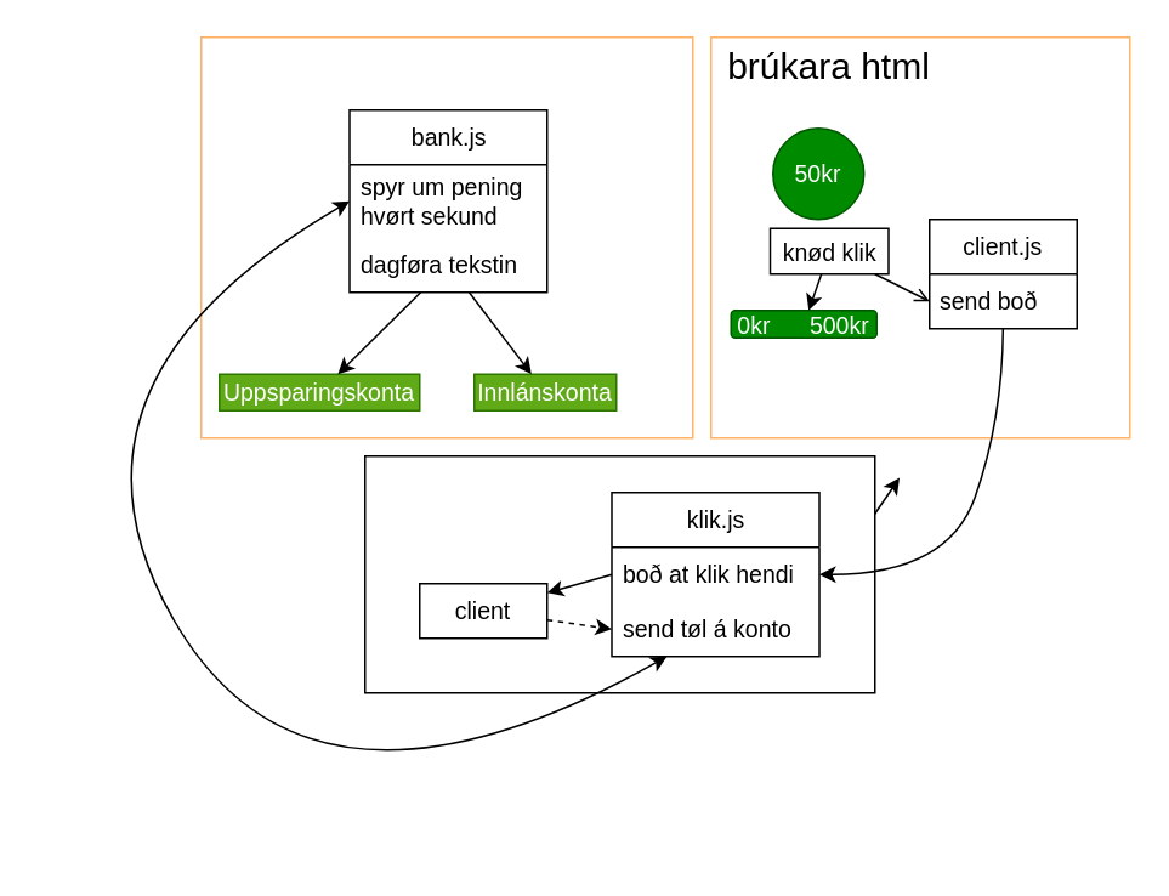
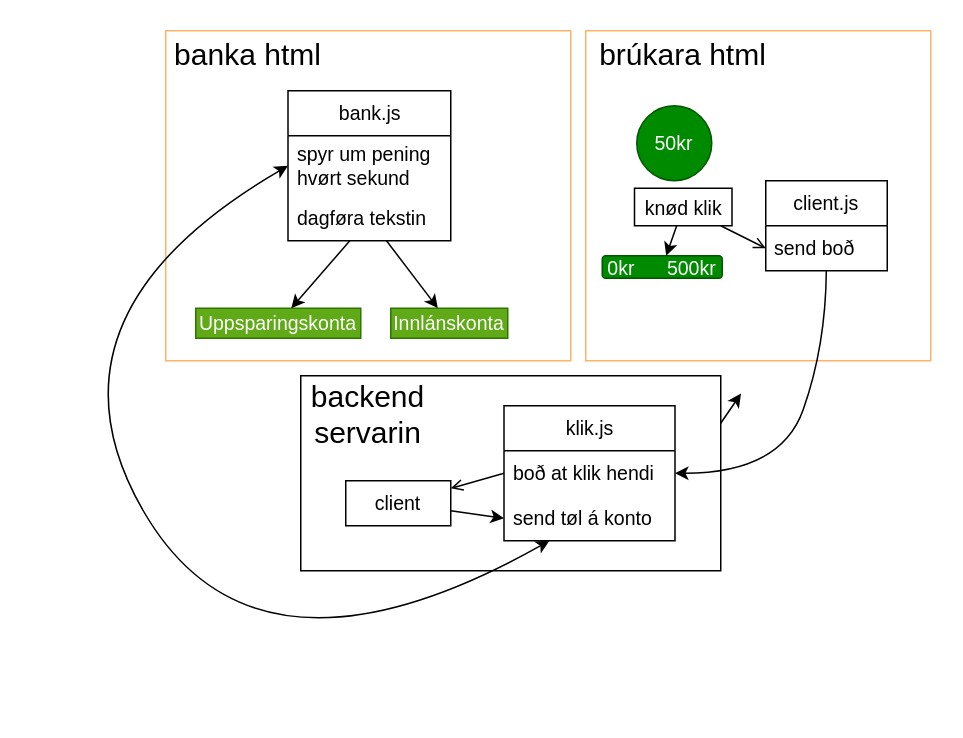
  <mxCell id="0" />
  <mxCell id="1" parent="0" />
  <mxCell id="2" value="" style="edgeStyle=none;html=1;strokeColor=#000000;fontSize=8;" parent="1" edge="1"><mxGeometry relative="1" as="geometry"><mxPoint x="446.85" y="330" as="sourcePoint" /><mxPoint x="493.5" y="261.898" as="targetPoint" /></mxGeometry></mxCell>
  <mxCell id="3" value="&lt;font style=&quot;font-size: 24px;&quot;&gt;&lt;br&gt;&lt;/font&gt;" style="rounded=0;whiteSpace=wrap;html=1;strokeColor=#FFB366;" vertex="1" parent="1"><mxGeometry x="110" y="20" width="270" height="220" as="geometry" /></mxCell>
  <mxCell id="4" value="" style="rounded=0;whiteSpace=wrap;html=1;strokeColor=#FFB366;" vertex="1" parent="1"><mxGeometry x="390" y="20" width="230" height="220" as="geometry" /></mxCell>
+ <mxCell id="5" value="banka html" style="text;html=1;strokeColor=none;fillColor=none;align=center;verticalAlign=middle;whiteSpace=wrap;rounded=0;fontSize=20;" vertex="1" parent="1"><mxGeometry x="110" y="20" width="110" height="30" as="geometry" /></mxCell>
  <mxCell id="6" value="brúkara html" style="text;html=1;strokeColor=none;fillColor=none;align=center;verticalAlign=middle;whiteSpace=wrap;rounded=0;fontSize=20;" vertex="1" parent="1"><mxGeometry x="390" y="20" width="130" height="30" as="geometry" /></mxCell>
  <mxCell id="7" value="&lt;div style=&quot;text-align: center;&quot;&gt;&lt;br&gt;&lt;/div&gt;" style="rounded=0;whiteSpace=wrap;html=1;" vertex="1" parent="1"><mxGeometry x="200" y="250" width="280" height="130" as="geometry" /></mxCell>
+ <mxCell id="8" value="backend servarin" style="text;html=1;strokeColor=none;fillColor=none;align=center;verticalAlign=middle;whiteSpace=wrap;rounded=0;fontSize=20;" vertex="1" parent="1"><mxGeometry x="200" y="250" width="90" height="50" as="geometry" /></mxCell>
  <mxCell id="9" value="klik.js" style="swimlane;fontStyle=0;childLayout=stackLayout;horizontal=1;startSize=30;horizontalStack=0;resizeParent=1;resizeParentMax=0;resizeLast=0;collapsible=1;marginBottom=0;whiteSpace=wrap;html=1;fontSize=13;" vertex="1" parent="1"><mxGeometry x="335.5" y="270" width="114" height="90" as="geometry" /></mxCell>
  <mxCell id="10" value="boð at klik hendi" style="text;strokeColor=none;fillColor=none;align=left;verticalAlign=middle;spacingLeft=4;spacingRight=4;overflow=hidden;points=[[0,0.5],[1,0.5]];portConstraint=eastwest;rotatable=0;whiteSpace=wrap;html=1;fontSize=13;" vertex="1" parent="9"><mxGeometry y="30" width="114" height="30" as="geometry" /></mxCell>
  <mxCell id="11" value="send tøl á konto" style="text;strokeColor=none;fillColor=none;align=left;verticalAlign=middle;spacingLeft=4;spacingRight=4;overflow=hidden;points=[[0,0.5],[1,0.5]];portConstraint=eastwest;rotatable=0;whiteSpace=wrap;html=1;fontSize=13;" vertex="1" parent="9"><mxGeometry y="60" width="114" height="30" as="geometry" /></mxCell>
  <mxCell id="12" value="bank.js" style="swimlane;fontStyle=0;childLayout=stackLayout;horizontal=1;startSize=30;horizontalStack=0;resizeParent=1;resizeParentMax=0;resizeLast=0;collapsible=1;marginBottom=0;whiteSpace=wrap;html=1;fontSize=13;" vertex="1" parent="1"><mxGeometry x="191.5" y="60" width="108.5" height="100" as="geometry"><mxRectangle x="220" y="170" width="60" height="30" as="alternateBounds" /></mxGeometry></mxCell>
  <mxCell id="13" value="spyr um pening hvørt sekund" style="text;strokeColor=none;fillColor=none;align=left;verticalAlign=middle;spacingLeft=4;spacingRight=4;overflow=hidden;points=[[0,0.5],[1,0.5]];portConstraint=eastwest;rotatable=0;whiteSpace=wrap;html=1;fontSize=13;" vertex="1" parent="12"><mxGeometry y="30" width="108.5" height="40" as="geometry" /></mxCell>
  <mxCell id="14" value="dagføra tekstin" style="text;strokeColor=none;fillColor=none;align=left;verticalAlign=middle;spacingLeft=4;spacingRight=4;overflow=hidden;points=[[0,0.5],[1,0.5]];portConstraint=eastwest;rotatable=0;whiteSpace=wrap;html=1;fontSize=13;" vertex="1" parent="12"><mxGeometry y="70" width="108.5" height="30" as="geometry" /></mxCell>
  <mxCell id="15" value="50kr" style="ellipse;whiteSpace=wrap;html=1;aspect=fixed;fontSize=13;fillColor=#008a00;fontColor=#ffffff;strokeColor=#005700;" vertex="1" parent="1"><mxGeometry x="424" y="70" width="50" height="50" as="geometry" /></mxCell>
  <mxCell id="16" value="0kr&amp;nbsp; &amp;nbsp; &amp;nbsp; 500kr" style="rounded=1;whiteSpace=wrap;html=1;fontSize=13;fillColor=#008a00;fontColor=#ffffff;strokeColor=#005700;" vertex="1" parent="1"><mxGeometry x="401" y="170" width="80" height="15" as="geometry" /></mxCell>
  <mxCell id="17" style="edgeStyle=none;html=1;entryX=0;entryY=0.5;entryDx=0;entryDy=0;fontSize=13;startArrow=none;startFill=0;endArrow=open;" edge="1" parent="1" source="30" target="20"><mxGeometry relative="1" as="geometry"><mxPoint x="479.5" y="150" as="sourcePoint" /></mxGeometry></mxCell>
  <mxCell id="18" style="edgeStyle=none;html=1;fontSize=13;startArrow=none;startFill=0;" edge="1" parent="1" source="30" target="16"><mxGeometry relative="1" as="geometry"><mxPoint x="446.176" y="150" as="sourcePoint" /></mxGeometry></mxCell>
  <mxCell id="19" value="client.js" style="swimlane;fontStyle=0;childLayout=stackLayout;horizontal=1;startSize=30;horizontalStack=0;resizeParent=1;resizeParentMax=0;resizeLast=0;collapsible=1;marginBottom=0;whiteSpace=wrap;html=1;fontSize=13;" vertex="1" parent="1"><mxGeometry x="510" y="120" width="81" height="60" as="geometry"><mxRectangle x="220" y="170" width="60" height="30" as="alternateBounds" /></mxGeometry></mxCell>
  <mxCell id="20" value="send boð" style="text;strokeColor=none;fillColor=none;align=left;verticalAlign=middle;spacingLeft=4;spacingRight=4;overflow=hidden;points=[[0,0.5],[1,0.5]];portConstraint=eastwest;rotatable=0;whiteSpace=wrap;html=1;fontSize=13;" vertex="1" parent="19"><mxGeometry y="30" width="81" height="30" as="geometry" /></mxCell>
  <mxCell id="21" value="" style="curved=1;endArrow=classic;html=1;fontSize=13;entryX=1;entryY=0.5;entryDx=0;entryDy=0;" edge="1" parent="1" source="20" target="10"><mxGeometry width="50" height="50" relative="1" as="geometry"><mxPoint x="560" y="190" as="sourcePoint" /><mxPoint x="580" y="330" as="targetPoint" /><Array as="points"><mxPoint x="550" y="230" /><mxPoint x="520" y="315" /></Array></mxGeometry></mxCell>
- <mxCell id="22" style="edgeStyle=none;html=1;fontSize=13;exitX=0;exitY=0.5;exitDx=0;exitDy=0;" edge="1" parent="1" source="10" target="29"><mxGeometry relative="1" as="geometry"><mxPoint x="415.42" y="265.04" as="targetPoint" /></mxGeometry></mxCell>
+ <mxCell id="22" style="edgeStyle=none;html=1;fontSize=13;exitX=0;exitY=0.5;exitDx=0;exitDy=0;endArrow=open;" edge="1" parent="1" source="10" target="29"><mxGeometry relative="1" as="geometry"><mxPoint x="415.42" y="265.04" as="targetPoint" /></mxGeometry></mxCell>
  <mxCell id="23" value="Innlánskonta" style="rounded=0;whiteSpace=wrap;html=1;fontSize=13;fillColor=#60a917;fontColor=#ffffff;strokeColor=#2D7600;" vertex="1" parent="1"><mxGeometry x="260" y="205" width="78" height="20" as="geometry" /></mxCell>
- <mxCell id="24" value="Uppsparingskonta" style="rounded=0;whiteSpace=wrap;html=1;fontSize=13;fillColor=#60a917;fontColor=#ffffff;strokeColor=#2D7600;" vertex="1" parent="1"><mxGeometry x="120" y="205" width="110" height="20" as="geometry" /></mxCell>
+ <mxCell id="24" value="Uppsparingskonta" style="rounded=0;whiteSpace=wrap;html=1;fontSize=13;fillColor=#60a917;fontColor=#ffffff;strokeColor=#2D7600;" vertex="1" parent="1"><mxGeometry x="130" y="205" width="110" height="20" as="geometry" /></mxCell>
  <mxCell id="25" value="" style="curved=1;endArrow=classic;html=1;fontSize=13;entryX=0;entryY=0.5;entryDx=0;entryDy=0;startArrow=classic;startFill=1;" edge="1" parent="1" source="11" target="13"><mxGeometry width="50" height="50" relative="1" as="geometry"><mxPoint x="160" y="440" as="sourcePoint" /><mxPoint x="320" y="250" as="targetPoint" /><Array as="points"><mxPoint x="170" y="470" /><mxPoint x="20" y="210" /></Array></mxGeometry></mxCell>
  <mxCell id="26" style="edgeStyle=none;html=1;fontSize=13;startArrow=none;startFill=0;" edge="1" parent="1" source="14" target="24"><mxGeometry relative="1" as="geometry" /></mxCell>
  <mxCell id="27" style="edgeStyle=none;html=1;fontSize=13;startArrow=none;startFill=0;" edge="1" parent="1" source="14" target="23"><mxGeometry relative="1" as="geometry" /></mxCell>
- <mxCell id="28" style="edgeStyle=none;html=1;entryX=0;entryY=0.5;entryDx=0;entryDy=0;fontSize=13;startArrow=none;startFill=0;dashed=1;" edge="1" parent="1" source="29" target="11"><mxGeometry relative="1" as="geometry"><mxPoint x="416" y="275" as="sourcePoint" /></mxGeometry></mxCell>
+ <mxCell id="28" style="edgeStyle=none;html=1;entryX=0;entryY=0.5;entryDx=0;entryDy=0;fontSize=13;startArrow=none;startFill=0;" edge="1" parent="1" source="29" target="11"><mxGeometry relative="1" as="geometry"><mxPoint x="416" y="275" as="sourcePoint" /></mxGeometry></mxCell>
  <mxCell id="29" value="client" style="rounded=0;whiteSpace=wrap;html=1;strokeColor=default;fontSize=13;" vertex="1" parent="1"><mxGeometry x="230" y="320" width="70" height="30" as="geometry" /></mxCell>
  <mxCell id="30" value="&lt;span style=&quot;text-align: left;&quot;&gt;knød klik&lt;/span&gt;" style="rounded=0;whiteSpace=wrap;html=1;strokeColor=default;fontSize=13;" vertex="1" parent="1"><mxGeometry x="422.5" y="125" width="65" height="25" as="geometry" /></mxCell>
